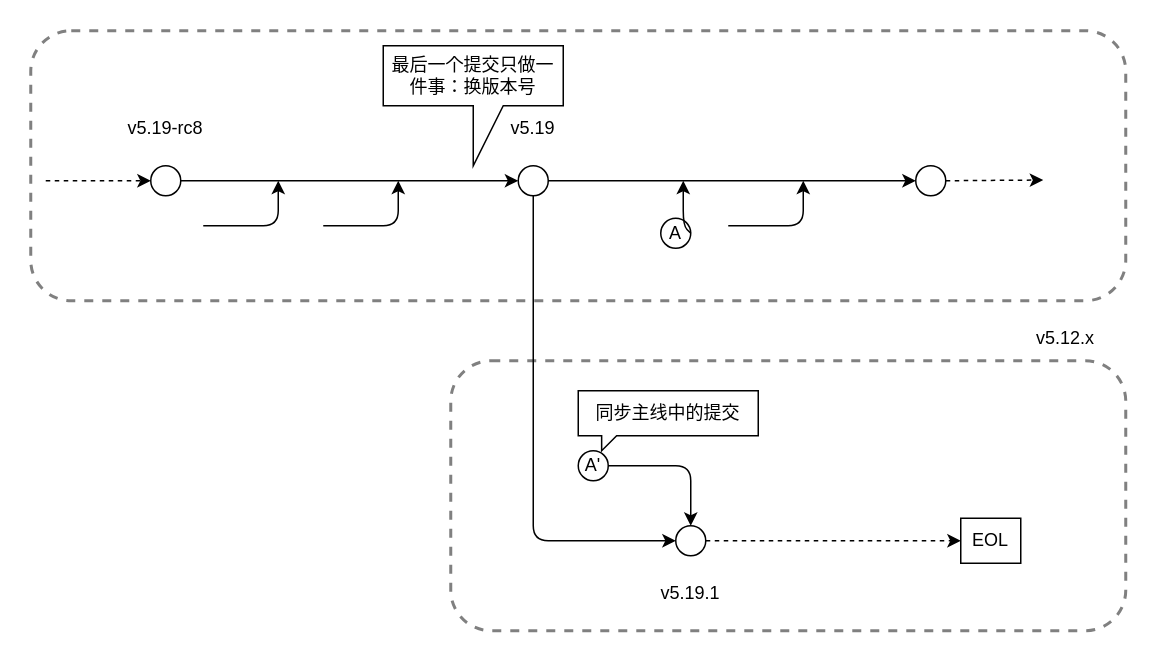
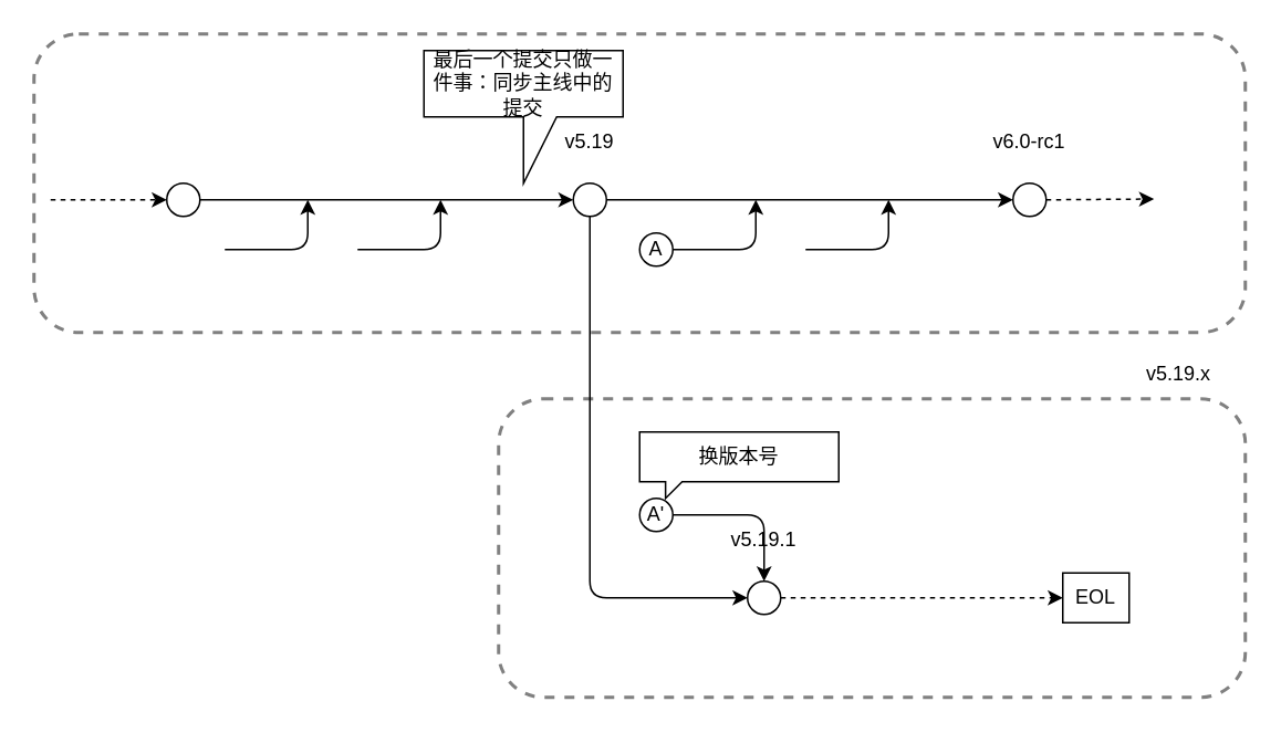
  <mxCell id="0" />
  <mxCell id="1" parent="0" />
  <mxCell id="2" value="" style="rounded=1;whiteSpace=wrap;html=1;dashed=1;fillColor=none;strokeWidth=2;strokeColor=#808080;" parent="1" vertex="1"><mxGeometry x="300" y="240" width="450" height="180" as="geometry" /></mxCell>
  <mxCell id="3" value="" style="rounded=1;whiteSpace=wrap;html=1;dashed=1;fillColor=none;strokeWidth=2;strokeColor=#808080;" parent="1" vertex="1"><mxGeometry x="20" y="20" width="730" height="180" as="geometry" /></mxCell>
  <mxCell id="4" value="" style="ellipse;whiteSpace=wrap;html=1;aspect=fixed;" parent="1" vertex="1"><mxGeometry x="100" y="110" width="20" height="20" as="geometry" /></mxCell>
  <mxCell id="5" value="" style="endArrow=classic;html=1;rounded=0;exitX=1;exitY=0.5;exitDx=0;exitDy=0;entryX=0;entryY=0.5;entryDx=0;entryDy=0;" parent="1" source="4" target="10" edge="1"><mxGeometry width="50" height="50" relative="1" as="geometry"><mxPoint x="410" y="240" as="sourcePoint" /><mxPoint x="370" y="120" as="targetPoint" /></mxGeometry></mxCell>
  <mxCell id="6" value="" style="endArrow=classic;html=1;rounded=1;" parent="1" edge="1"><mxGeometry width="50" height="50" relative="1" as="geometry"><mxPoint x="135" y="150" as="sourcePoint" /><mxPoint x="185" y="120" as="targetPoint" /><Array as="points"><mxPoint x="185" y="150" /></Array></mxGeometry></mxCell>
  <mxCell id="7" value="" style="endArrow=classic;html=1;rounded=1;" parent="1" edge="1"><mxGeometry width="50" height="50" relative="1" as="geometry"><mxPoint x="215" y="150" as="sourcePoint" /><mxPoint x="265" y="120" as="targetPoint" /><Array as="points"><mxPoint x="265" y="150" /></Array></mxGeometry></mxCell>
- <mxCell id="8" value="v5.19-rc8" style="text;html=1;strokeColor=none;fillColor=none;align=center;verticalAlign=middle;whiteSpace=wrap;rounded=0;" parent="1" vertex="1"><mxGeometry x="80" y="70" width="60" height="30" as="geometry" /></mxCell>
  <mxCell id="9" value="v5.19" style="text;html=1;strokeColor=none;fillColor=none;align=center;verticalAlign=middle;whiteSpace=wrap;rounded=0;" parent="1" vertex="1"><mxGeometry x="325" y="70" width="60" height="30" as="geometry" /></mxCell>
  <mxCell id="10" value="" style="ellipse;whiteSpace=wrap;html=1;aspect=fixed;" parent="1" vertex="1"><mxGeometry x="345" y="110" width="20" height="20" as="geometry" /></mxCell>
- <mxCell id="11" value="最后一个提交只做一件事：换版本号" style="shape=callout;whiteSpace=wrap;html=1;perimeter=calloutPerimeter;position2=0.5;size=40;position=0.5;" parent="1" vertex="1"><mxGeometry x="255" y="30" width="120" height="80" as="geometry" /></mxCell>
+ <mxCell id="11" value="最后一个提交只做一件事：同步主线中的提交" style="shape=callout;whiteSpace=wrap;html=1;perimeter=calloutPerimeter;position2=0.5;size=40;position=0.5;" parent="1" vertex="1"><mxGeometry x="255" y="30" width="120" height="80" as="geometry" /></mxCell>
  <mxCell id="12" value="" style="endArrow=classic;html=1;rounded=1;entryX=0;entryY=0.5;entryDx=0;entryDy=0;dashed=1;" parent="1" target="4" edge="1"><mxGeometry width="50" height="50" relative="1" as="geometry"><mxPoint x="30" y="120" as="sourcePoint" /><mxPoint x="400" y="220" as="targetPoint" /></mxGeometry></mxCell>
  <mxCell id="13" value="" style="endArrow=classic;html=1;rounded=1;dashed=1;exitX=1;exitY=0.5;exitDx=0;exitDy=0;" parent="1" source="18" edge="1"><mxGeometry width="50" height="50" relative="1" as="geometry"><mxPoint x="630" y="119.5" as="sourcePoint" /><mxPoint x="695" y="119.5" as="targetPoint" /></mxGeometry></mxCell>
  <mxCell id="14" value="" style="endArrow=classic;html=1;rounded=0;exitX=1;exitY=0.5;exitDx=0;exitDy=0;entryX=0;entryY=0.5;entryDx=0;entryDy=0;" parent="1" target="18" edge="1"><mxGeometry width="50" height="50" relative="1" as="geometry"><mxPoint x="365" y="120" as="sourcePoint" /><mxPoint x="610" y="120" as="targetPoint" /></mxGeometry></mxCell>
  <mxCell id="15" value="" style="endArrow=classic;html=1;rounded=1;exitX=1;exitY=0.5;exitDx=0;exitDy=0;" parent="1" source="23" edge="1"><mxGeometry width="50" height="50" relative="1" as="geometry"><mxPoint x="405" y="150" as="sourcePoint" /><mxPoint x="455" y="120" as="targetPoint" /><Array as="points"><mxPoint x="455" y="150" /></Array></mxGeometry></mxCell>
  <mxCell id="16" value="" style="endArrow=classic;html=1;rounded=1;" parent="1" edge="1"><mxGeometry width="50" height="50" relative="1" as="geometry"><mxPoint x="485" y="150" as="sourcePoint" /><mxPoint x="535" y="120" as="targetPoint" /><Array as="points"><mxPoint x="535" y="150" /></Array></mxGeometry></mxCell>
+ <mxCell id="17" value="v6.0-rc1" style="text;html=1;strokeColor=none;fillColor=none;align=center;verticalAlign=middle;whiteSpace=wrap;rounded=0;" parent="1" vertex="1"><mxGeometry x="590" y="70" width="60" height="30" as="geometry" /></mxCell>
  <mxCell id="18" value="" style="ellipse;whiteSpace=wrap;html=1;aspect=fixed;" parent="1" vertex="1"><mxGeometry x="610" y="110" width="20" height="20" as="geometry" /></mxCell>
  <mxCell id="19" value="" style="endArrow=classic;html=1;rounded=1;entryX=0.5;entryY=0;entryDx=0;entryDy=0;exitX=1;exitY=0.5;exitDx=0;exitDy=0;" parent="1" source="24" target="21" edge="1"><mxGeometry width="50" height="50" relative="1" as="geometry"><mxPoint x="410" y="310" as="sourcePoint" /><mxPoint x="460" y="370" as="targetPoint" /><Array as="points"><mxPoint x="460" y="310" /></Array></mxGeometry></mxCell>
  <mxCell id="20" value="" style="endArrow=classic;html=1;rounded=1;exitX=0.5;exitY=1;exitDx=0;exitDy=0;entryX=0;entryY=0.5;entryDx=0;entryDy=0;" parent="1" source="10" target="21" edge="1"><mxGeometry width="50" height="50" relative="1" as="geometry"><mxPoint x="410" y="260" as="sourcePoint" /><mxPoint x="450" y="330" as="targetPoint" /><Array as="points"><mxPoint x="355" y="360" /></Array></mxGeometry></mxCell>
  <mxCell id="21" value="" style="ellipse;whiteSpace=wrap;html=1;aspect=fixed;" parent="1" vertex="1"><mxGeometry x="450" y="350" width="20" height="20" as="geometry" /></mxCell>
- <mxCell id="22" value="v5.19.1" style="text;html=1;strokeColor=none;fillColor=none;align=center;verticalAlign=middle;whiteSpace=wrap;rounded=0;" parent="1" vertex="1"><mxGeometry x="430" y="380" width="60" height="30" as="geometry" /></mxCell>
- <mxCell id="23" value="A" style="ellipse;whiteSpace=wrap;html=1;aspect=fixed;strokeColor=#000000;strokeWidth=1;fillColor=none;" parent="1" vertex="1"><mxGeometry x="440" y="145" width="20" height="20" as="geometry" /></mxCell>
+ <mxCell id="22" value="v5.19.1" style="text;html=1;strokeColor=none;fillColor=none;align=center;verticalAlign=middle;whiteSpace=wrap;rounded=0;" parent="1" vertex="1"><mxGeometry x="430" y="310" width="60" height="30" as="geometry" /></mxCell>
+ <mxCell id="23" value="A" style="ellipse;whiteSpace=wrap;html=1;aspect=fixed;strokeColor=#000000;strokeWidth=1;fillColor=none;" parent="1" vertex="1"><mxGeometry x="385" y="140" width="20" height="20" as="geometry" /></mxCell>
  <mxCell id="24" value="A'" style="ellipse;whiteSpace=wrap;html=1;aspect=fixed;strokeColor=#000000;strokeWidth=1;fillColor=none;" parent="1" vertex="1"><mxGeometry x="385" y="300" width="20" height="20" as="geometry" /></mxCell>
- <mxCell id="25" value="同步主线中的提交" style="shape=callout;whiteSpace=wrap;html=1;perimeter=calloutPerimeter;strokeColor=#000000;strokeWidth=1;fillColor=none;base=10;position2=0.13;size=10;position=0.13;" parent="1" vertex="1"><mxGeometry x="385" y="260" width="120" height="40" as="geometry" /></mxCell>
+ <mxCell id="25" value="换版本号" style="shape=callout;whiteSpace=wrap;html=1;perimeter=calloutPerimeter;strokeColor=#000000;strokeWidth=1;fillColor=none;base=10;position2=0.13;size=10;position=0.13;" parent="1" vertex="1"><mxGeometry x="385" y="260" width="120" height="40" as="geometry" /></mxCell>
  <mxCell id="26" value="" style="endArrow=classic;html=1;rounded=1;dashed=1;entryX=0;entryY=0.5;entryDx=0;entryDy=0;" parent="1" edge="1" target="28"><mxGeometry width="50" height="50" relative="1" as="geometry"><mxPoint x="470" y="360" as="sourcePoint" /><mxPoint x="535" y="360" as="targetPoint" /></mxGeometry></mxCell>
- <mxCell id="27" value="v5.12.x" style="text;html=1;strokeColor=none;fillColor=none;align=center;verticalAlign=middle;whiteSpace=wrap;rounded=0;" parent="1" vertex="1"><mxGeometry x="680" y="210" width="60" height="30" as="geometry" /></mxCell>
+ <mxCell id="27" value="v5.19.x" style="text;html=1;strokeColor=none;fillColor=none;align=center;verticalAlign=middle;whiteSpace=wrap;rounded=0;" parent="1" vertex="1"><mxGeometry x="680" y="210" width="60" height="30" as="geometry" /></mxCell>
  <mxCell id="28" value="EOL" style="whiteSpace=wrap;html=1;aspect=fixed;" vertex="1" parent="1"><mxGeometry x="640" y="345" width="40" height="30" as="geometry" /></mxCell>
